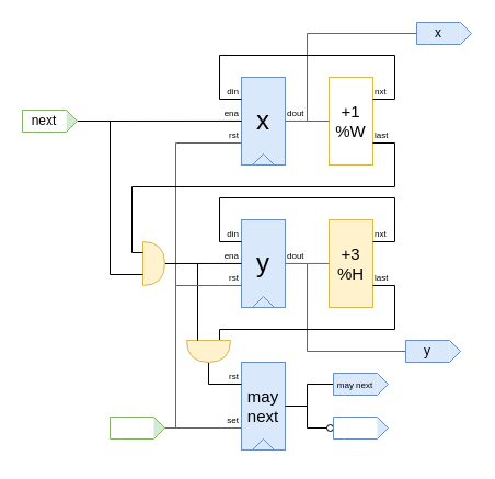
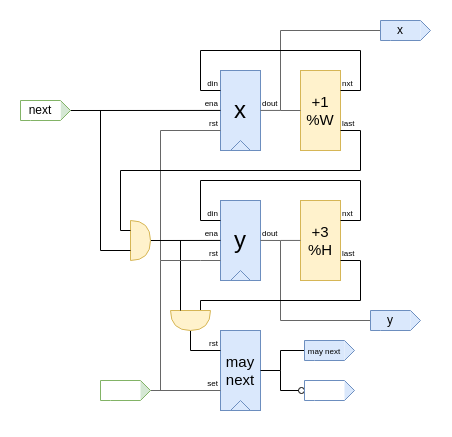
  <mxCell id="0" />
  <mxCell id="1" parent="0" />
  <mxCell id="2" value="x&lt;br&gt;" style="rounded=0;whiteSpace=wrap;html=1;fontSize=24;fillColor=#dae8fc;strokeColor=#6c8ebf;verticalAlign=middle;" vertex="1" parent="1"><mxGeometry x="220" y="70" width="40" height="80" as="geometry" /></mxCell>
  <mxCell id="3" value="" style="endArrow=none;html=1;rounded=0;entryX=0;entryY=0.25;entryDx=0;entryDy=0;" edge="1" parent="1"><mxGeometry width="50" height="50" relative="1" as="geometry"><mxPoint x="200" y="90" as="sourcePoint" /><mxPoint x="220" y="90" as="targetPoint" /></mxGeometry></mxCell>
  <mxCell id="4" value="" style="endArrow=none;html=1;rounded=0;entryX=0;entryY=0.25;entryDx=0;entryDy=0;fillColor=#f5f5f5;strokeColor=#666666;" edge="1" parent="1"><mxGeometry width="50" height="50" relative="1" as="geometry"><mxPoint x="260" y="109.94" as="sourcePoint" /><mxPoint x="280" y="109.94" as="targetPoint" /></mxGeometry></mxCell>
  <mxCell id="5" value="" style="triangle;whiteSpace=wrap;html=1;rotation=-90;fillColor=#dae8fc;strokeColor=#6c8ebf;" vertex="1" parent="1"><mxGeometry x="235" y="135" width="10" height="20" as="geometry" /></mxCell>
  <mxCell id="6" value="" style="endArrow=none;html=1;rounded=0;entryX=0;entryY=0.25;entryDx=0;entryDy=0;fillColor=#f5f5f5;strokeColor=#666666;" edge="1" parent="1"><mxGeometry width="50" height="50" relative="1" as="geometry"><mxPoint x="160" y="260" as="sourcePoint" /><mxPoint x="220" y="130" as="targetPoint" /><Array as="points"><mxPoint x="160" y="130" /></Array></mxGeometry></mxCell>
  <mxCell id="7" value="" style="endArrow=none;html=1;rounded=0;entryX=0;entryY=0.25;entryDx=0;entryDy=0;" edge="1" parent="1"><mxGeometry width="50" height="50" relative="1" as="geometry"><mxPoint x="70" y="110" as="sourcePoint" /><mxPoint x="220" y="109.94" as="targetPoint" /></mxGeometry></mxCell>
  <mxCell id="8" value="rst" style="text;html=1;strokeColor=none;fillColor=none;align=right;verticalAlign=middle;whiteSpace=wrap;rounded=0;fontSize=8;" vertex="1" parent="1"><mxGeometry x="200" y="115" width="20" height="15" as="geometry" /></mxCell>
  <mxCell id="9" value="dout" style="text;html=1;strokeColor=none;fillColor=none;align=left;verticalAlign=middle;whiteSpace=wrap;rounded=0;fontSize=8;" vertex="1" parent="1"><mxGeometry x="260" y="95" width="30" height="15" as="geometry" /></mxCell>
  <mxCell id="10" value="ena" style="text;html=1;strokeColor=none;fillColor=none;align=right;verticalAlign=middle;whiteSpace=wrap;rounded=0;fontSize=8;" vertex="1" parent="1"><mxGeometry x="200" y="95" width="20" height="15" as="geometry" /></mxCell>
  <mxCell id="11" value="din" style="text;html=1;strokeColor=none;fillColor=none;align=right;verticalAlign=middle;whiteSpace=wrap;rounded=0;fontSize=8;" vertex="1" parent="1"><mxGeometry x="200" y="75" width="20" height="15" as="geometry" /></mxCell>
- <mxCell id="12" value="+1&lt;br style=&quot;font-size: 15px;&quot;&gt;%W" style="rounded=0;whiteSpace=wrap;html=1;fontSize=15;fillColor=#ffffff;strokeColor=#d6b656;" vertex="1" parent="1"><mxGeometry x="300" y="70" width="40" height="80" as="geometry" /></mxCell>
+ <mxCell id="12" value="+1&lt;br style=&quot;font-size: 15px;&quot;&gt;%W" style="rounded=0;whiteSpace=wrap;html=1;fontSize=15;fillColor=#fff2cc;strokeColor=#d6b656;" vertex="1" parent="1"><mxGeometry x="300" y="70" width="40" height="80" as="geometry" /></mxCell>
  <mxCell id="13" value="" style="endArrow=none;html=1;rounded=0;entryX=0;entryY=0.25;entryDx=0;entryDy=0;fillColor=#f5f5f5;strokeColor=#666666;" edge="1" parent="1"><mxGeometry width="50" height="50" relative="1" as="geometry"><mxPoint x="380" y="30" as="sourcePoint" /><mxPoint x="300" y="110" as="targetPoint" /><Array as="points"><mxPoint x="280" y="30" /><mxPoint x="280" y="110" /></Array></mxGeometry></mxCell>
  <mxCell id="14" value="" style="endArrow=none;html=1;rounded=0;entryX=0;entryY=1;entryDx=0;entryDy=0;exitX=1;exitY=0.25;exitDx=0;exitDy=0;" edge="1" parent="1" source="12" target="11"><mxGeometry width="50" height="50" relative="1" as="geometry"><mxPoint x="340" y="110" as="sourcePoint" /><mxPoint x="360" y="110" as="targetPoint" /><Array as="points"><mxPoint x="360" y="90" /><mxPoint x="360" y="50" /><mxPoint x="200" y="50" /></Array></mxGeometry></mxCell>
  <mxCell id="15" value="nxt" style="text;html=1;strokeColor=none;fillColor=none;align=left;verticalAlign=middle;whiteSpace=wrap;rounded=0;fontSize=8;" vertex="1" parent="1"><mxGeometry x="340" y="75" width="30" height="15" as="geometry" /></mxCell>
  <mxCell id="16" value="last" style="text;html=1;strokeColor=none;fillColor=none;align=left;verticalAlign=middle;whiteSpace=wrap;rounded=0;fontSize=8;" vertex="1" parent="1"><mxGeometry x="340" y="115" width="30" height="15" as="geometry" /></mxCell>
  <mxCell id="17" value="y" style="rounded=0;whiteSpace=wrap;html=1;fontSize=24;fillColor=#dae8fc;strokeColor=#6c8ebf;verticalAlign=middle;" vertex="1" parent="1"><mxGeometry x="220" y="200" width="40" height="80" as="geometry" /></mxCell>
  <mxCell id="18" value="" style="endArrow=none;html=1;rounded=0;entryX=0;entryY=0.25;entryDx=0;entryDy=0;" edge="1" parent="1"><mxGeometry width="50" height="50" relative="1" as="geometry"><mxPoint x="200" y="220" as="sourcePoint" /><mxPoint x="220" y="220" as="targetPoint" /></mxGeometry></mxCell>
  <mxCell id="19" value="" style="endArrow=none;html=1;rounded=0;fillColor=#f5f5f5;strokeColor=#666666;" edge="1" parent="1"><mxGeometry width="50" height="50" relative="1" as="geometry"><mxPoint x="260" y="239.94" as="sourcePoint" /><mxPoint x="370" y="320" as="targetPoint" /><Array as="points"><mxPoint x="280" y="240" /><mxPoint x="280" y="320" /></Array></mxGeometry></mxCell>
  <mxCell id="20" value="" style="triangle;whiteSpace=wrap;html=1;rotation=-90;fillColor=#dae8fc;strokeColor=#6c8ebf;" vertex="1" parent="1"><mxGeometry x="235" y="265" width="10" height="20" as="geometry" /></mxCell>
  <mxCell id="21" value="" style="endArrow=none;html=1;rounded=0;entryX=0;entryY=0.25;entryDx=0;entryDy=0;fillColor=#f5f5f5;strokeColor=#666666;" edge="1" parent="1"><mxGeometry width="50" height="50" relative="1" as="geometry"><mxPoint x="200" y="260" as="sourcePoint" /><mxPoint x="220" y="260" as="targetPoint" /></mxGeometry></mxCell>
  <mxCell id="22" value="" style="endArrow=none;html=1;rounded=0;entryX=0;entryY=0.25;entryDx=0;entryDy=0;exitX=1;exitY=0.5;exitDx=0;exitDy=0;exitPerimeter=0;" edge="1" parent="1" source="31"><mxGeometry width="50" height="50" relative="1" as="geometry"><mxPoint x="200" y="239.94" as="sourcePoint" /><mxPoint x="220" y="239.94" as="targetPoint" /></mxGeometry></mxCell>
  <mxCell id="23" value="rst" style="text;html=1;strokeColor=none;fillColor=none;align=right;verticalAlign=middle;whiteSpace=wrap;rounded=0;fontSize=8;" vertex="1" parent="1"><mxGeometry x="200" y="245" width="20" height="15" as="geometry" /></mxCell>
  <mxCell id="24" value="dout" style="text;html=1;strokeColor=none;fillColor=none;align=left;verticalAlign=middle;whiteSpace=wrap;rounded=0;fontSize=8;" vertex="1" parent="1"><mxGeometry x="260" y="225" width="30" height="15" as="geometry" /></mxCell>
  <mxCell id="25" value="ena" style="text;html=1;strokeColor=none;fillColor=none;align=right;verticalAlign=middle;whiteSpace=wrap;rounded=0;fontSize=8;" vertex="1" parent="1"><mxGeometry x="200" y="225" width="20" height="15" as="geometry" /></mxCell>
  <mxCell id="26" value="din" style="text;html=1;strokeColor=none;fillColor=none;align=right;verticalAlign=middle;whiteSpace=wrap;rounded=0;fontSize=8;" vertex="1" parent="1"><mxGeometry x="200" y="205" width="20" height="15" as="geometry" /></mxCell>
  <mxCell id="27" value="+3&lt;br style=&quot;font-size: 15px;&quot;&gt;%H" style="rounded=0;whiteSpace=wrap;html=1;fontSize=15;fillColor=#fff2cc;strokeColor=#d6b656;" vertex="1" parent="1"><mxGeometry x="300" y="200" width="40" height="80" as="geometry" /></mxCell>
  <mxCell id="28" value="" style="endArrow=none;html=1;rounded=0;entryX=0;entryY=1;entryDx=0;entryDy=0;exitX=1;exitY=0.25;exitDx=0;exitDy=0;" edge="1" parent="1" source="27" target="26"><mxGeometry width="50" height="50" relative="1" as="geometry"><mxPoint x="340" y="240" as="sourcePoint" /><mxPoint x="360" y="240" as="targetPoint" /><Array as="points"><mxPoint x="360" y="220" /><mxPoint x="360" y="180" /><mxPoint x="200" y="180" /></Array></mxGeometry></mxCell>
  <mxCell id="29" value="nxt" style="text;html=1;strokeColor=none;fillColor=none;align=left;verticalAlign=middle;whiteSpace=wrap;rounded=0;fontSize=8;" vertex="1" parent="1"><mxGeometry x="340" y="205" width="30" height="15" as="geometry" /></mxCell>
  <mxCell id="30" value="last" style="text;html=1;strokeColor=none;fillColor=none;align=left;verticalAlign=middle;whiteSpace=wrap;rounded=0;fontSize=8;" vertex="1" parent="1"><mxGeometry x="340" y="245" width="30" height="15" as="geometry" /></mxCell>
  <mxCell id="31" value="" style="shape=or;whiteSpace=wrap;html=1;fillColor=#fff2cc;strokeColor=#d6b656;" vertex="1" parent="1"><mxGeometry x="130" y="220" width="20" height="40" as="geometry" /></mxCell>
  <mxCell id="32" value="" style="endArrow=none;html=1;rounded=0;exitX=0;exitY=0.75;exitDx=0;exitDy=0;exitPerimeter=0;" edge="1" parent="1" source="31"><mxGeometry width="50" height="50" relative="1" as="geometry"><mxPoint x="440" y="190" as="sourcePoint" /><mxPoint x="100" y="110" as="targetPoint" /><Array as="points"><mxPoint x="100" y="250" /></Array></mxGeometry></mxCell>
  <mxCell id="33" value="" style="endArrow=none;html=1;rounded=0;exitX=0;exitY=0.25;exitDx=0;exitDy=0;exitPerimeter=0;entryX=1;entryY=0.75;entryDx=0;entryDy=0;" edge="1" parent="1" source="31" target="12"><mxGeometry width="50" height="50" relative="1" as="geometry"><mxPoint x="320" y="210" as="sourcePoint" /><mxPoint x="370" y="160" as="targetPoint" /><Array as="points"><mxPoint x="120" y="230" /><mxPoint x="120" y="170" /><mxPoint x="360" y="170" /><mxPoint x="360" y="130" /></Array></mxGeometry></mxCell>
  <mxCell id="34" value="" style="endArrow=none;html=1;rounded=0;entryX=0;entryY=0.25;entryDx=0;entryDy=0;fillColor=#f5f5f5;strokeColor=#666666;" edge="1" parent="1"><mxGeometry width="50" height="50" relative="1" as="geometry"><mxPoint x="280" y="239.94" as="sourcePoint" /><mxPoint x="300" y="239.94" as="targetPoint" /></mxGeometry></mxCell>
  <mxCell id="35" value="" style="endArrow=none;html=1;rounded=0;exitX=0;exitY=0.25;exitDx=0;exitDy=0;exitPerimeter=0;entryX=1;entryY=0.75;entryDx=0;entryDy=0;" edge="1" parent="1" source="42"><mxGeometry width="50" height="50" relative="1" as="geometry"><mxPoint x="140" y="360" as="sourcePoint" /><mxPoint x="340" y="260" as="targetPoint" /><Array as="points"><mxPoint x="200" y="300" /><mxPoint x="360" y="300" /><mxPoint x="360" y="260" /></Array></mxGeometry></mxCell>
  <mxCell id="36" value="may&lt;br&gt;next" style="rounded=0;whiteSpace=wrap;html=1;fontSize=15;fillColor=#dae8fc;strokeColor=#6c8ebf;verticalAlign=middle;" vertex="1" parent="1"><mxGeometry x="220" y="330" width="40" height="80" as="geometry" /></mxCell>
  <mxCell id="37" value="" style="triangle;whiteSpace=wrap;html=1;rotation=-90;fillColor=#dae8fc;strokeColor=#6c8ebf;" vertex="1" parent="1"><mxGeometry x="235" y="395" width="10" height="20" as="geometry" /></mxCell>
  <mxCell id="38" value="" style="endArrow=none;html=1;rounded=0;entryX=0;entryY=0.25;entryDx=0;entryDy=0;exitX=1;exitY=0.5;exitDx=0;exitDy=0;exitPerimeter=0;" edge="1" parent="1" source="42"><mxGeometry width="50" height="50" relative="1" as="geometry"><mxPoint x="200" y="350" as="sourcePoint" /><mxPoint x="220" y="350" as="targetPoint" /><Array as="points"><mxPoint x="190" y="350" /></Array></mxGeometry></mxCell>
  <mxCell id="39" value="" style="endArrow=none;html=1;rounded=0;entryX=0;entryY=0.25;entryDx=0;entryDy=0;exitX=1;exitY=0.5;exitDx=0;exitDy=0;fillColor=#f5f5f5;strokeColor=#666666;" edge="1" parent="1" source="67"><mxGeometry width="50" height="50" relative="1" as="geometry"><mxPoint x="200" y="390" as="sourcePoint" /><mxPoint x="220" y="390" as="targetPoint" /></mxGeometry></mxCell>
  <mxCell id="40" value="set" style="text;html=1;strokeColor=none;fillColor=none;align=right;verticalAlign=middle;whiteSpace=wrap;rounded=0;fontSize=8;" vertex="1" parent="1"><mxGeometry x="200" y="375" width="20" height="15" as="geometry" /></mxCell>
  <mxCell id="41" value="rst" style="text;html=1;strokeColor=none;fillColor=none;align=right;verticalAlign=middle;whiteSpace=wrap;rounded=0;fontSize=8;" vertex="1" parent="1"><mxGeometry x="200" y="335" width="20" height="15" as="geometry" /></mxCell>
  <mxCell id="42" value="" style="shape=or;whiteSpace=wrap;html=1;fillColor=#fff2cc;strokeColor=#d6b656;rotation=90;" vertex="1" parent="1"><mxGeometry x="180" y="300" width="20" height="40" as="geometry" /></mxCell>
  <mxCell id="43" value="" style="endArrow=none;html=1;rounded=0;exitX=0;exitY=0.75;exitDx=0;exitDy=0;exitPerimeter=0;" edge="1" parent="1" source="42"><mxGeometry width="50" height="50" relative="1" as="geometry"><mxPoint x="260" y="280" as="sourcePoint" /><mxPoint x="180" y="240" as="targetPoint" /></mxGeometry></mxCell>
  <mxCell id="44" value="" style="group" vertex="1" connectable="0" parent="1"><mxGeometry x="380" y="20" width="50" height="20" as="geometry" /></mxCell>
  <mxCell id="45" value="" style="triangle;whiteSpace=wrap;html=1;strokeColor=none;container=0;fillColor=#dae8fc;" vertex="1" parent="44"><mxGeometry x="40" width="10" height="20" as="geometry" /></mxCell>
  <mxCell id="46" value="x" style="rounded=0;whiteSpace=wrap;html=1;strokeColor=none;container=0;fillColor=#dae8fc;glass=0;" vertex="1" parent="44"><mxGeometry width="40" height="20" as="geometry" /></mxCell>
  <mxCell id="47" value="" style="endArrow=none;html=1;rounded=0;fillColor=#dae8fc;strokeColor=#6c8ebf;" edge="1" parent="44"><mxGeometry width="50" height="50" relative="1" as="geometry"><mxPoint x="10" y="20" as="sourcePoint" /><mxPoint x="10" y="20" as="targetPoint" /><Array as="points"><mxPoint x="40" y="20" /><mxPoint x="50" y="10" /><mxPoint x="40" /><mxPoint /><mxPoint y="20" /></Array></mxGeometry></mxCell>
  <mxCell id="48" value="" style="group" vertex="1" connectable="0" parent="1"><mxGeometry x="20" y="100" width="50" height="20" as="geometry" /></mxCell>
  <mxCell id="49" value="" style="triangle;whiteSpace=wrap;html=1;strokeColor=none;container=0;fillColor=#d5e8d4;" vertex="1" parent="48"><mxGeometry x="40" width="10" height="20" as="geometry" /></mxCell>
  <mxCell id="50" value="next" style="rounded=0;whiteSpace=wrap;html=1;strokeColor=none;container=0;fillColor=#ffffff;glass=0;" vertex="1" parent="48"><mxGeometry width="40" height="20" as="geometry" /></mxCell>
  <mxCell id="51" value="" style="endArrow=none;html=1;rounded=0;fillColor=#d5e8d4;strokeColor=#82b366;" edge="1" parent="48"><mxGeometry width="50" height="50" relative="1" as="geometry"><mxPoint x="10" y="20" as="sourcePoint" /><mxPoint x="10" y="20" as="targetPoint" /><Array as="points"><mxPoint x="40" y="20" /><mxPoint x="50" y="10" /><mxPoint x="40" /><mxPoint /><mxPoint y="20" /></Array></mxGeometry></mxCell>
  <mxCell id="52" value="" style="ellipse;whiteSpace=wrap;html=1;aspect=fixed;" vertex="1" parent="1"><mxGeometry x="298" y="387" width="6" height="6" as="geometry" /></mxCell>
  <mxCell id="53" value="" style="endArrow=none;html=1;rounded=0;exitX=1;exitY=0.5;exitDx=0;exitDy=0;entryX=0;entryY=0.5;entryDx=0;entryDy=0;" edge="1" parent="1" source="36"><mxGeometry width="50" height="50" relative="1" as="geometry"><mxPoint x="210" y="400" as="sourcePoint" /><mxPoint x="304" y="350" as="targetPoint" /><Array as="points"><mxPoint x="280" y="370" /><mxPoint x="280" y="350" /></Array></mxGeometry></mxCell>
  <mxCell id="54" value="" style="endArrow=none;html=1;rounded=0;entryX=0;entryY=0.5;entryDx=0;entryDy=0;" edge="1" parent="1" target="52"><mxGeometry width="50" height="50" relative="1" as="geometry"><mxPoint x="280" y="370" as="sourcePoint" /><mxPoint x="300" y="360" as="targetPoint" /><Array as="points"><mxPoint x="280" y="370" /><mxPoint x="280" y="390" /></Array></mxGeometry></mxCell>
  <mxCell id="55" value="" style="group" vertex="1" connectable="0" parent="1"><mxGeometry x="304" y="380" width="50" height="20" as="geometry" /></mxCell>
  <mxCell id="56" value="" style="triangle;whiteSpace=wrap;html=1;strokeColor=none;container=0;fillColor=#dae8fc;" vertex="1" parent="55"><mxGeometry x="40" width="10" height="20" as="geometry" /></mxCell>
  <mxCell id="57" value="" style="endArrow=none;html=1;rounded=0;fillColor=#dae8fc;strokeColor=#6c8ebf;" edge="1" parent="55"><mxGeometry width="50" height="50" relative="1" as="geometry"><mxPoint x="10" y="20" as="sourcePoint" /><mxPoint x="10" y="20" as="targetPoint" /><Array as="points"><mxPoint x="40" y="20" /><mxPoint x="50" y="10" /><mxPoint x="40" /><mxPoint /><mxPoint y="20" /></Array></mxGeometry></mxCell>
  <mxCell id="58" value="" style="group" vertex="1" connectable="0" parent="1"><mxGeometry x="304" y="340" width="50" height="20" as="geometry" /></mxCell>
  <mxCell id="59" value="" style="triangle;whiteSpace=wrap;html=1;strokeColor=none;container=0;fillColor=#dae8fc;" vertex="1" parent="58"><mxGeometry x="40" width="10" height="20" as="geometry" /></mxCell>
  <mxCell id="60" value="&lt;font style=&quot;font-size: 8px;&quot;&gt;may next&lt;/font&gt;" style="rounded=0;whiteSpace=wrap;html=1;strokeColor=none;container=0;fillColor=#dae8fc;glass=0;" vertex="1" parent="58"><mxGeometry width="40" height="20" as="geometry" /></mxCell>
  <mxCell id="61" value="" style="endArrow=none;html=1;rounded=0;fillColor=#dae8fc;strokeColor=#6c8ebf;" edge="1" parent="58"><mxGeometry width="50" height="50" relative="1" as="geometry"><mxPoint x="10" y="20" as="sourcePoint" /><mxPoint x="10" y="20" as="targetPoint" /><Array as="points"><mxPoint x="40" y="20" /><mxPoint x="50" y="10" /><mxPoint x="40" /><mxPoint /><mxPoint y="20" /></Array></mxGeometry></mxCell>
  <mxCell id="62" value="" style="group" vertex="1" connectable="0" parent="1"><mxGeometry x="370" y="310" width="50" height="20" as="geometry" /></mxCell>
  <mxCell id="63" value="" style="triangle;whiteSpace=wrap;html=1;strokeColor=none;container=0;fillColor=#dae8fc;" vertex="1" parent="62"><mxGeometry x="40" width="10" height="20" as="geometry" /></mxCell>
  <mxCell id="64" value="y" style="rounded=0;whiteSpace=wrap;html=1;strokeColor=none;container=0;fillColor=#dae8fc;glass=0;" vertex="1" parent="62"><mxGeometry width="40" height="20" as="geometry" /></mxCell>
  <mxCell id="65" value="" style="endArrow=none;html=1;rounded=0;fillColor=#dae8fc;strokeColor=#6c8ebf;" edge="1" parent="62"><mxGeometry width="50" height="50" relative="1" as="geometry"><mxPoint x="10" y="20" as="sourcePoint" /><mxPoint x="10" y="20" as="targetPoint" /><Array as="points"><mxPoint x="40" y="20" /><mxPoint x="50" y="10" /><mxPoint x="40" /><mxPoint /><mxPoint y="20" /></Array></mxGeometry></mxCell>
  <mxCell id="66" value="" style="group" vertex="1" connectable="0" parent="1"><mxGeometry x="100" y="380" width="50" height="20" as="geometry" /></mxCell>
  <mxCell id="67" value="" style="triangle;whiteSpace=wrap;html=1;strokeColor=none;container=0;fillColor=#d5e8d4;" vertex="1" parent="66"><mxGeometry x="40" width="10" height="20" as="geometry" /></mxCell>
  <mxCell id="68" value="" style="endArrow=none;html=1;rounded=0;fillColor=#d5e8d4;strokeColor=#82b366;" edge="1" parent="66"><mxGeometry width="50" height="50" relative="1" as="geometry"><mxPoint x="10" y="20" as="sourcePoint" /><mxPoint x="10" y="20" as="targetPoint" /><Array as="points"><mxPoint x="40" y="20" /><mxPoint x="50" y="10" /><mxPoint x="40" /><mxPoint /><mxPoint y="20" /></Array></mxGeometry></mxCell>
  <mxCell id="69" value="" style="endArrow=none;html=1;rounded=0;entryX=0;entryY=1;entryDx=0;entryDy=0;fillColor=#f5f5f5;strokeColor=#666666;" edge="1" parent="1" target="23"><mxGeometry width="50" height="50" relative="1" as="geometry"><mxPoint x="160" y="390" as="sourcePoint" /><mxPoint x="230" y="400" as="targetPoint" /><Array as="points"><mxPoint x="160" y="260" /></Array></mxGeometry></mxCell>
